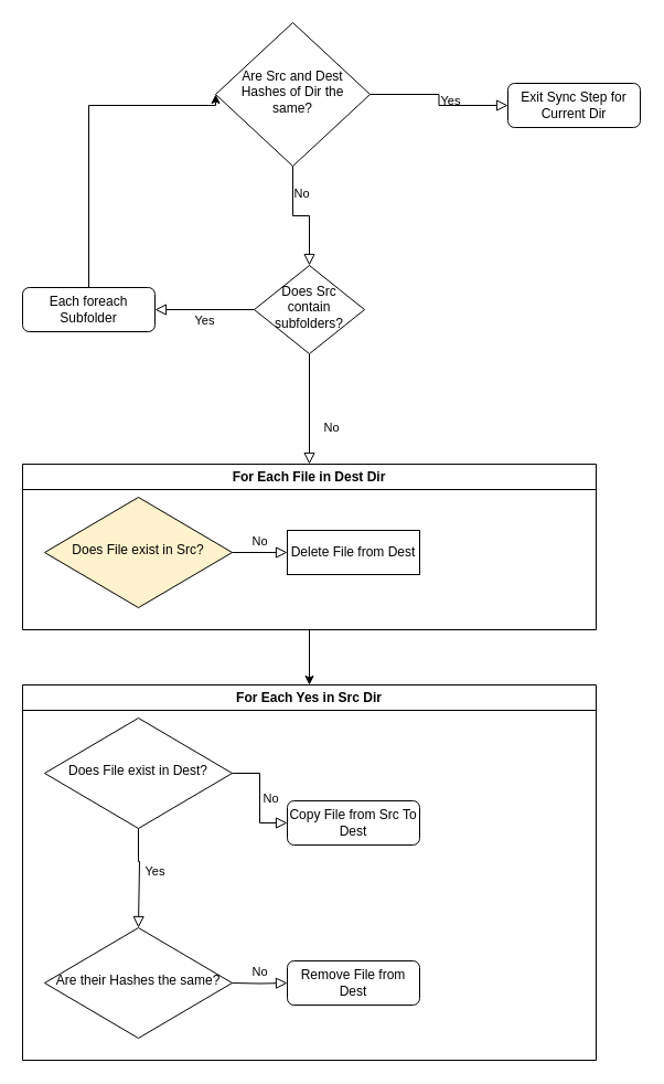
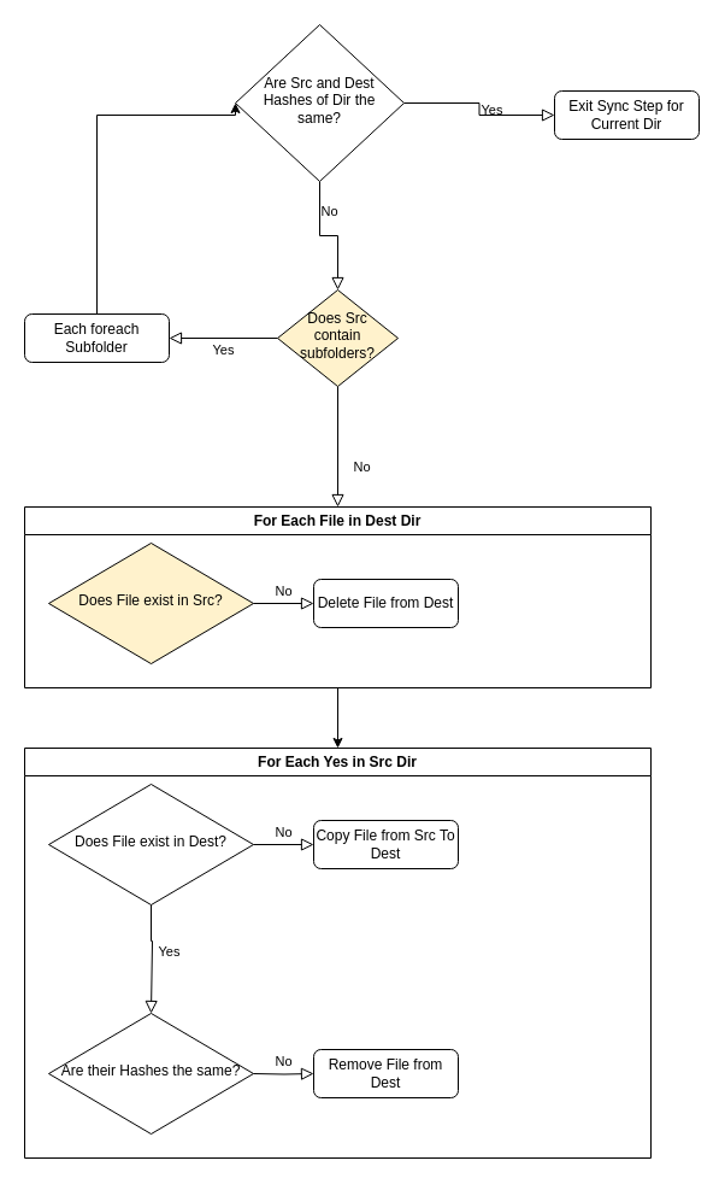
  <mxCell id="0" />
  <mxCell id="1" parent="0" />
  <mxCell id="2" value="No" style="rounded=0;html=1;jettySize=auto;orthogonalLoop=1;fontSize=11;endArrow=block;endFill=0;endSize=8;strokeWidth=1;shadow=0;labelBackgroundColor=none;edgeStyle=orthogonalEdgeStyle;" parent="1" source="4" target="8" edge="1"><mxGeometry y="20" relative="1" as="geometry"><mxPoint as="offset" /></mxGeometry></mxCell>
  <mxCell id="3" value="&lt;div&gt;Yes&lt;/div&gt;" style="edgeStyle=orthogonalEdgeStyle;rounded=0;html=1;jettySize=auto;orthogonalLoop=1;fontSize=11;endArrow=block;endFill=0;endSize=8;strokeWidth=1;shadow=0;labelBackgroundColor=none;" parent="1" source="4" target="5" edge="1"><mxGeometry y="10" relative="1" as="geometry"><mxPoint as="offset" /></mxGeometry></mxCell>
  <mxCell id="4" value="Are Src and Dest Hashes of Dir the same?" style="rhombus;whiteSpace=wrap;html=1;shadow=0;fontFamily=Helvetica;fontSize=12;align=center;strokeWidth=1;spacing=6;spacingTop=-4;" parent="1" vertex="1"><mxGeometry x="195" y="20" width="140" height="130" as="geometry" /></mxCell>
  <mxCell id="5" value="Exit Sync Step for Current Dir" style="rounded=1;whiteSpace=wrap;html=1;fontSize=12;glass=0;strokeWidth=1;shadow=0;" parent="1" vertex="1"><mxGeometry x="460" y="75" width="120" height="40" as="geometry" /></mxCell>
  <mxCell id="6" value="No" style="rounded=0;html=1;jettySize=auto;orthogonalLoop=1;fontSize=11;endArrow=block;endFill=0;endSize=8;strokeWidth=1;shadow=0;labelBackgroundColor=none;edgeStyle=orthogonalEdgeStyle;entryX=0.5;entryY=0;entryDx=0;entryDy=0;" parent="1" source="8" target="20" edge="1"><mxGeometry x="0.333" y="20" relative="1" as="geometry"><mxPoint as="offset" /><mxPoint x="270" y="390" as="targetPoint" /></mxGeometry></mxCell>
  <mxCell id="7" value="Yes" style="edgeStyle=orthogonalEdgeStyle;rounded=0;html=1;jettySize=auto;orthogonalLoop=1;fontSize=11;endArrow=block;endFill=0;endSize=8;strokeWidth=1;shadow=0;labelBackgroundColor=none;" parent="1" source="8" target="10" edge="1"><mxGeometry y="10" relative="1" as="geometry"><mxPoint as="offset" /></mxGeometry></mxCell>
- <mxCell id="8" value="Does Src contain subfolders?" style="rhombus;whiteSpace=wrap;html=1;shadow=0;fontFamily=Helvetica;fontSize=12;align=center;strokeWidth=1;spacing=6;spacingTop=-4;" parent="1" vertex="1"><mxGeometry x="230" y="240" width="100" height="80" as="geometry" /></mxCell>
+ <mxCell id="8" value="Does Src contain subfolders?" style="rhombus;whiteSpace=wrap;html=1;shadow=0;fontFamily=Helvetica;fontSize=12;align=center;strokeWidth=1;spacing=6;spacingTop=-4;fillColor=#fff2cc;" parent="1" vertex="1"><mxGeometry x="230" y="240" width="100" height="80" as="geometry" /></mxCell>
  <mxCell id="9" style="edgeStyle=orthogonalEdgeStyle;rounded=0;orthogonalLoop=1;jettySize=auto;html=1;entryX=0;entryY=0.5;entryDx=0;entryDy=0;" edge="1" parent="1" source="10" target="4"><mxGeometry relative="1" as="geometry"><Array as="points"><mxPoint x="80" y="95" /></Array></mxGeometry></mxCell>
  <mxCell id="10" value="Each foreach Subfolder" style="rounded=1;whiteSpace=wrap;html=1;fontSize=12;glass=0;strokeWidth=1;shadow=0;" parent="1" vertex="1"><mxGeometry x="20" y="260" width="120" height="40" as="geometry" /></mxCell>
  <mxCell id="11" value="For Each Yes in Src Dir" style="swimlane;whiteSpace=wrap;html=1;" vertex="1" parent="1"><mxGeometry x="20" y="620" width="520" height="340" as="geometry" /></mxCell>
  <mxCell id="12" value="Does File exist in Dest?" style="rhombus;whiteSpace=wrap;html=1;shadow=0;fontFamily=Helvetica;fontSize=12;align=center;strokeWidth=1;spacing=6;spacingTop=-4;" vertex="1" parent="11"><mxGeometry x="20" y="30" width="170" height="100" as="geometry" /></mxCell>
  <mxCell id="13" value="No" style="edgeStyle=orthogonalEdgeStyle;rounded=0;html=1;jettySize=auto;orthogonalLoop=1;fontSize=11;endArrow=block;endFill=0;endSize=8;strokeWidth=1;shadow=0;labelBackgroundColor=none;exitX=1;exitY=0.5;exitDx=0;exitDy=0;entryX=0;entryY=0.5;entryDx=0;entryDy=0;" edge="1" parent="11" source="12" target="14"><mxGeometry y="10" relative="1" as="geometry"><mxPoint as="offset" /><mxPoint x="150" y="90" as="sourcePoint" /><mxPoint x="225" y="99.5" as="targetPoint" /></mxGeometry></mxCell>
- <mxCell id="14" value="Copy File from Src To Dest" style="rounded=1;whiteSpace=wrap;html=1;fontSize=12;glass=0;strokeWidth=1;shadow=0;" vertex="1" parent="11"><mxGeometry x="240" y="105" width="120" height="40" as="geometry" /></mxCell>
+ <mxCell id="14" value="Copy File from Src To Dest" style="rounded=1;whiteSpace=wrap;html=1;fontSize=12;glass=0;strokeWidth=1;shadow=0;" vertex="1" parent="11"><mxGeometry x="240" y="60" width="120" height="40" as="geometry" /></mxCell>
  <mxCell id="15" value="Yes" style="edgeStyle=orthogonalEdgeStyle;rounded=0;html=1;jettySize=auto;orthogonalLoop=1;fontSize=11;endArrow=block;endFill=0;endSize=8;strokeWidth=1;shadow=0;labelBackgroundColor=none;exitX=0.5;exitY=1;exitDx=0;exitDy=0;" edge="1" parent="11" source="12"><mxGeometry x="-0.127" y="14" relative="1" as="geometry"><mxPoint as="offset" /><mxPoint x="110" y="193" as="sourcePoint" /><mxPoint x="105" y="220" as="targetPoint" /><Array as="points"><mxPoint x="105" y="160" /><mxPoint x="106" y="160" /></Array></mxGeometry></mxCell>
  <mxCell id="16" value="Are their Hashes the same?" style="rhombus;whiteSpace=wrap;html=1;shadow=0;fontFamily=Helvetica;fontSize=12;align=center;strokeWidth=1;spacing=6;spacingTop=-4;" vertex="1" parent="11"><mxGeometry x="20" y="220" width="170" height="100" as="geometry" /></mxCell>
  <mxCell id="17" value="No" style="edgeStyle=orthogonalEdgeStyle;rounded=0;html=1;jettySize=auto;orthogonalLoop=1;fontSize=11;endArrow=block;endFill=0;endSize=8;strokeWidth=1;shadow=0;labelBackgroundColor=none;exitX=1;exitY=0.5;exitDx=0;exitDy=0;entryX=0;entryY=0.5;entryDx=0;entryDy=0;" edge="1" parent="11" target="18"><mxGeometry y="10" relative="1" as="geometry"><mxPoint as="offset" /><mxPoint x="190" y="270" as="sourcePoint" /><mxPoint x="225" y="289.5" as="targetPoint" /></mxGeometry></mxCell>
  <mxCell id="18" value="Remove File from Dest" style="rounded=1;whiteSpace=wrap;html=1;fontSize=12;glass=0;strokeWidth=1;shadow=0;" vertex="1" parent="11"><mxGeometry x="240" y="250" width="120" height="40" as="geometry" /></mxCell>
  <mxCell id="19" style="edgeStyle=orthogonalEdgeStyle;rounded=0;orthogonalLoop=1;jettySize=auto;html=1;exitX=0.5;exitY=1;exitDx=0;exitDy=0;entryX=0.5;entryY=0;entryDx=0;entryDy=0;" edge="1" parent="1" source="20" target="11"><mxGeometry relative="1" as="geometry" /></mxCell>
  <mxCell id="20" value="For Each File in Dest Dir" style="swimlane;whiteSpace=wrap;html=1;" vertex="1" parent="1"><mxGeometry x="20" y="420" width="520" height="150" as="geometry" /></mxCell>
  <mxCell id="21" value="Does File exist in Src?" style="rhombus;whiteSpace=wrap;html=1;shadow=0;fontFamily=Helvetica;fontSize=12;align=center;strokeWidth=1;spacing=6;spacingTop=-4;fillColor=#fff2cc;" vertex="1" parent="20"><mxGeometry x="20" y="30" width="170" height="100" as="geometry" /></mxCell>
  <mxCell id="22" value="No" style="edgeStyle=orthogonalEdgeStyle;rounded=0;html=1;jettySize=auto;orthogonalLoop=1;fontSize=11;endArrow=block;endFill=0;endSize=8;strokeWidth=1;shadow=0;labelBackgroundColor=none;exitX=1;exitY=0.5;exitDx=0;exitDy=0;entryX=0;entryY=0.5;entryDx=0;entryDy=0;" edge="1" parent="20" source="21" target="23"><mxGeometry y="10" relative="1" as="geometry"><mxPoint as="offset" /><mxPoint x="150" y="90" as="sourcePoint" /><mxPoint x="225" y="99.5" as="targetPoint" /></mxGeometry></mxCell>
- <mxCell id="23" value="Delete File from Dest" style="whiteSpace=wrap;html=1;fontSize=12;glass=0;strokeWidth=1;shadow=0;rounded=0;" vertex="1" parent="20"><mxGeometry x="240" y="60" width="120" height="40" as="geometry" /></mxCell>
+ <mxCell id="23" value="Delete File from Dest" style="rounded=1;whiteSpace=wrap;html=1;fontSize=12;glass=0;strokeWidth=1;shadow=0;" vertex="1" parent="20"><mxGeometry x="240" y="60" width="120" height="40" as="geometry" /></mxCell>
